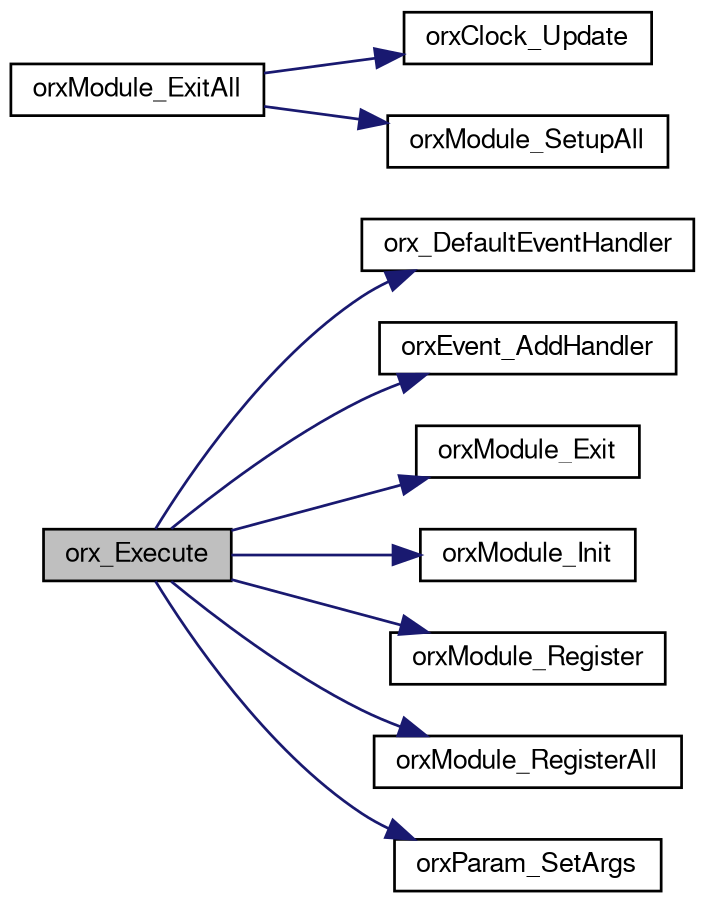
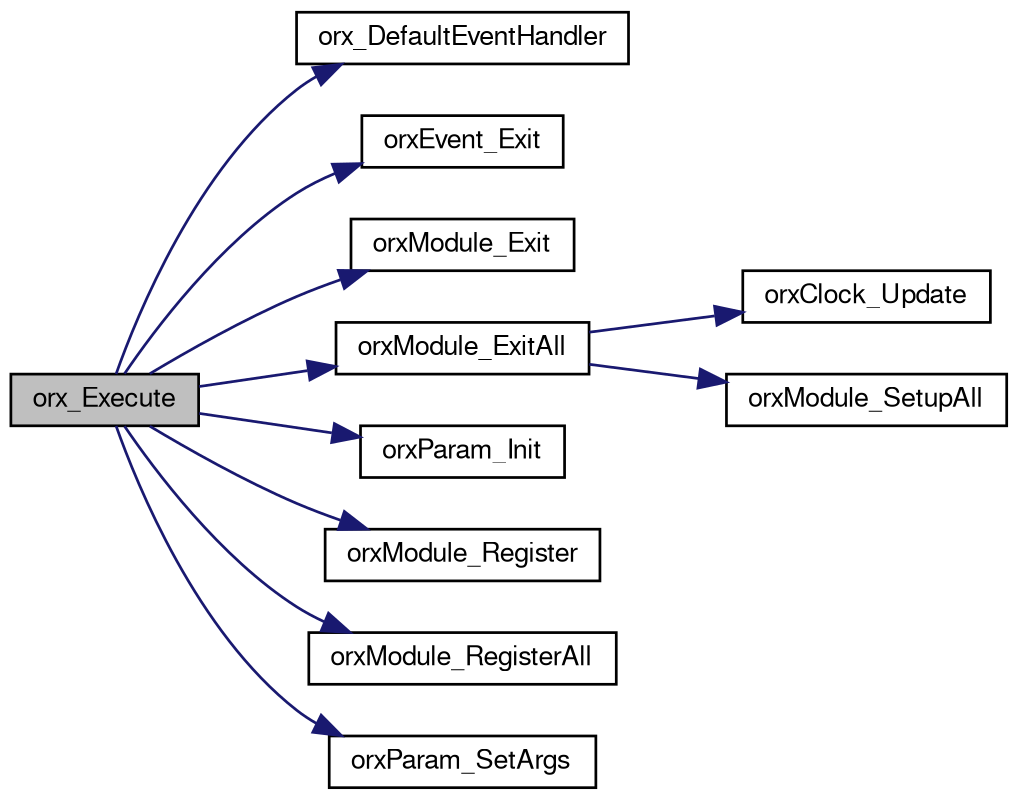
  digraph {
    rankdir=LR
    node [color=black fontname=FreeSans fontsize=10 shape=record]
    edge [color=midnightblue fontname=FreeSans fontsize=10 labelfontname=FreeSans labelfontsize=10 style=solid]
    n1 [fillcolor=grey75 fontcolor=black height=0.2 label=orx_Execute style=filled width=0.4]
    n2 [height=0.2 label=orx_DefaultEventHandler width=0.4]
-   n3 [height=0.2 label=orxEvent_AddHandler width=0.4]
+   n3 [height=0.2 label=orxEvent_Exit width=0.4]
    n4 [height=0.2 label=orxModule_Exit width=0.4]
    n5 [height=0.2 label=orxModule_ExitAll width=0.4]
-   n6 [height=0.2 label=orxModule_Init width=0.4]
+   n6 [height=0.2 label=orxParam_Init width=0.4]
    n7 [height=0.2 label=orxModule_Register width=0.4]
    n8 [height=0.2 label=orxModule_RegisterAll width=0.4]
    n9 [height=0.2 label=orxParam_SetArgs width=0.4]
    n10 [height=0.2 label=orxClock_Update width=0.4]
    n11 [height=0.2 label=orxModule_SetupAll width=0.4]
    n1 -> n2
    n1 -> n3
    n1 -> n4
+   n1 -> n5
    n1 -> n6
    n1 -> n7
    n1 -> n8
    n1 -> n9
    n5 -> n10
    n5 -> n11
  }
